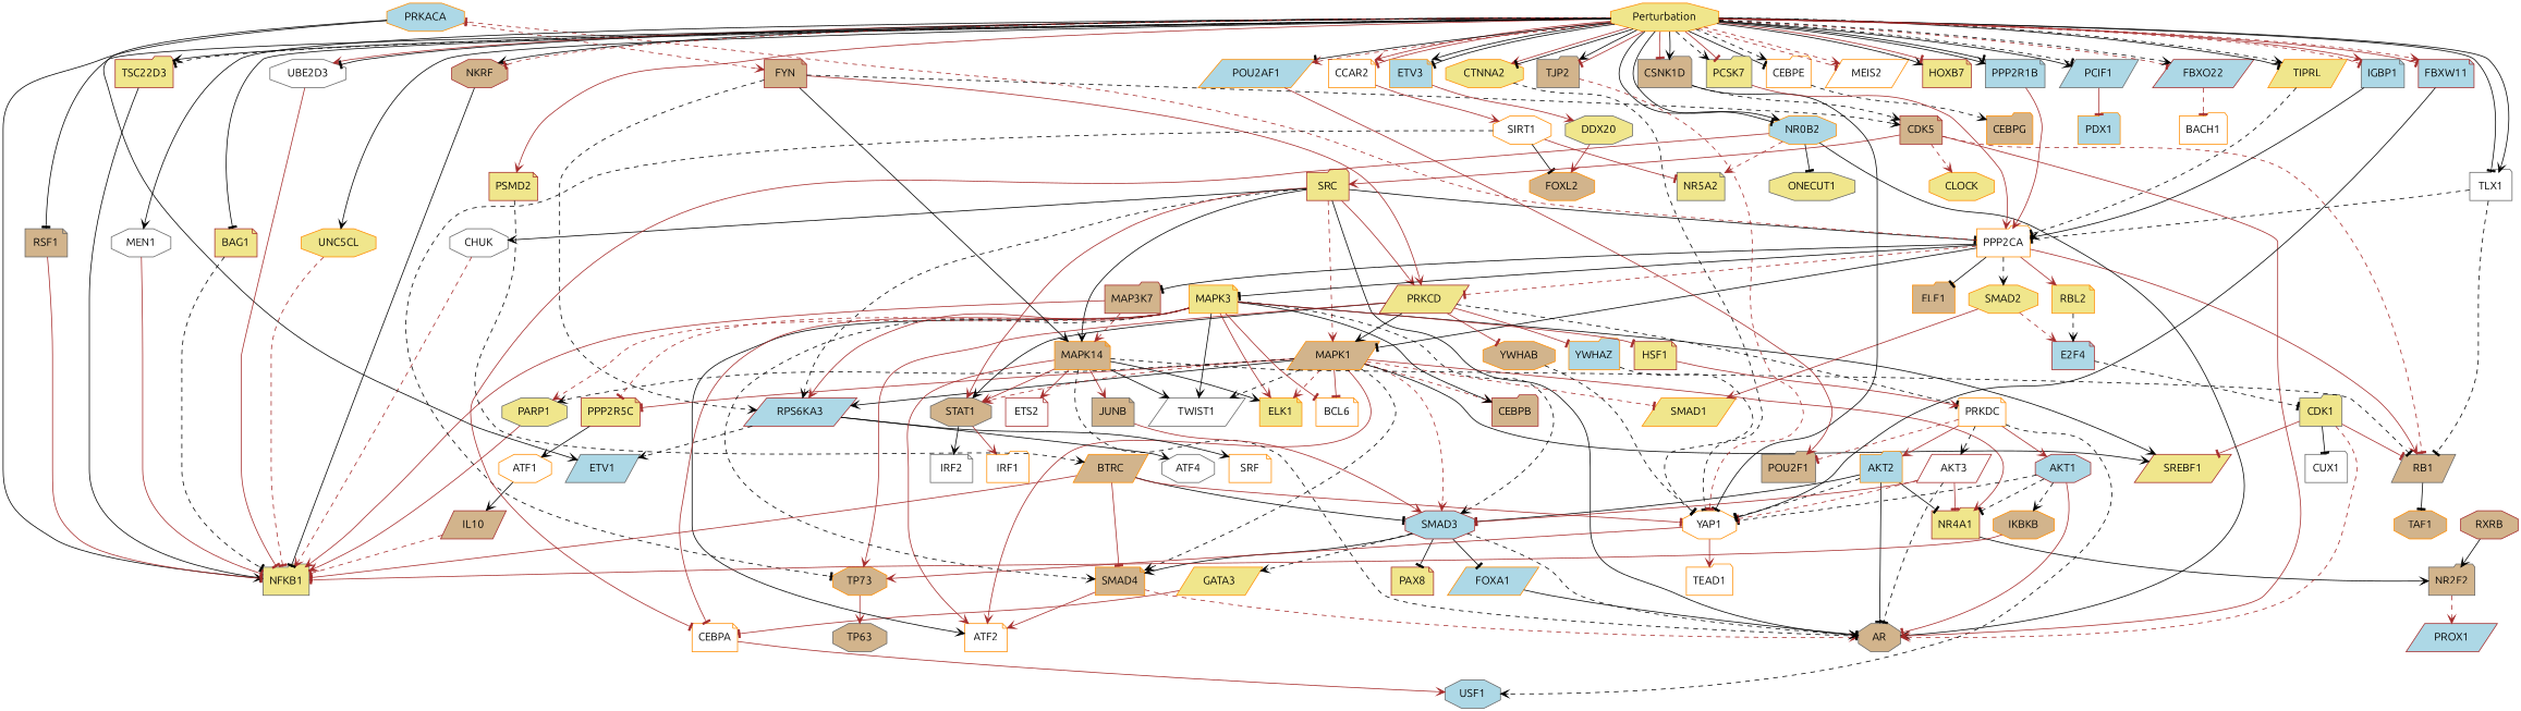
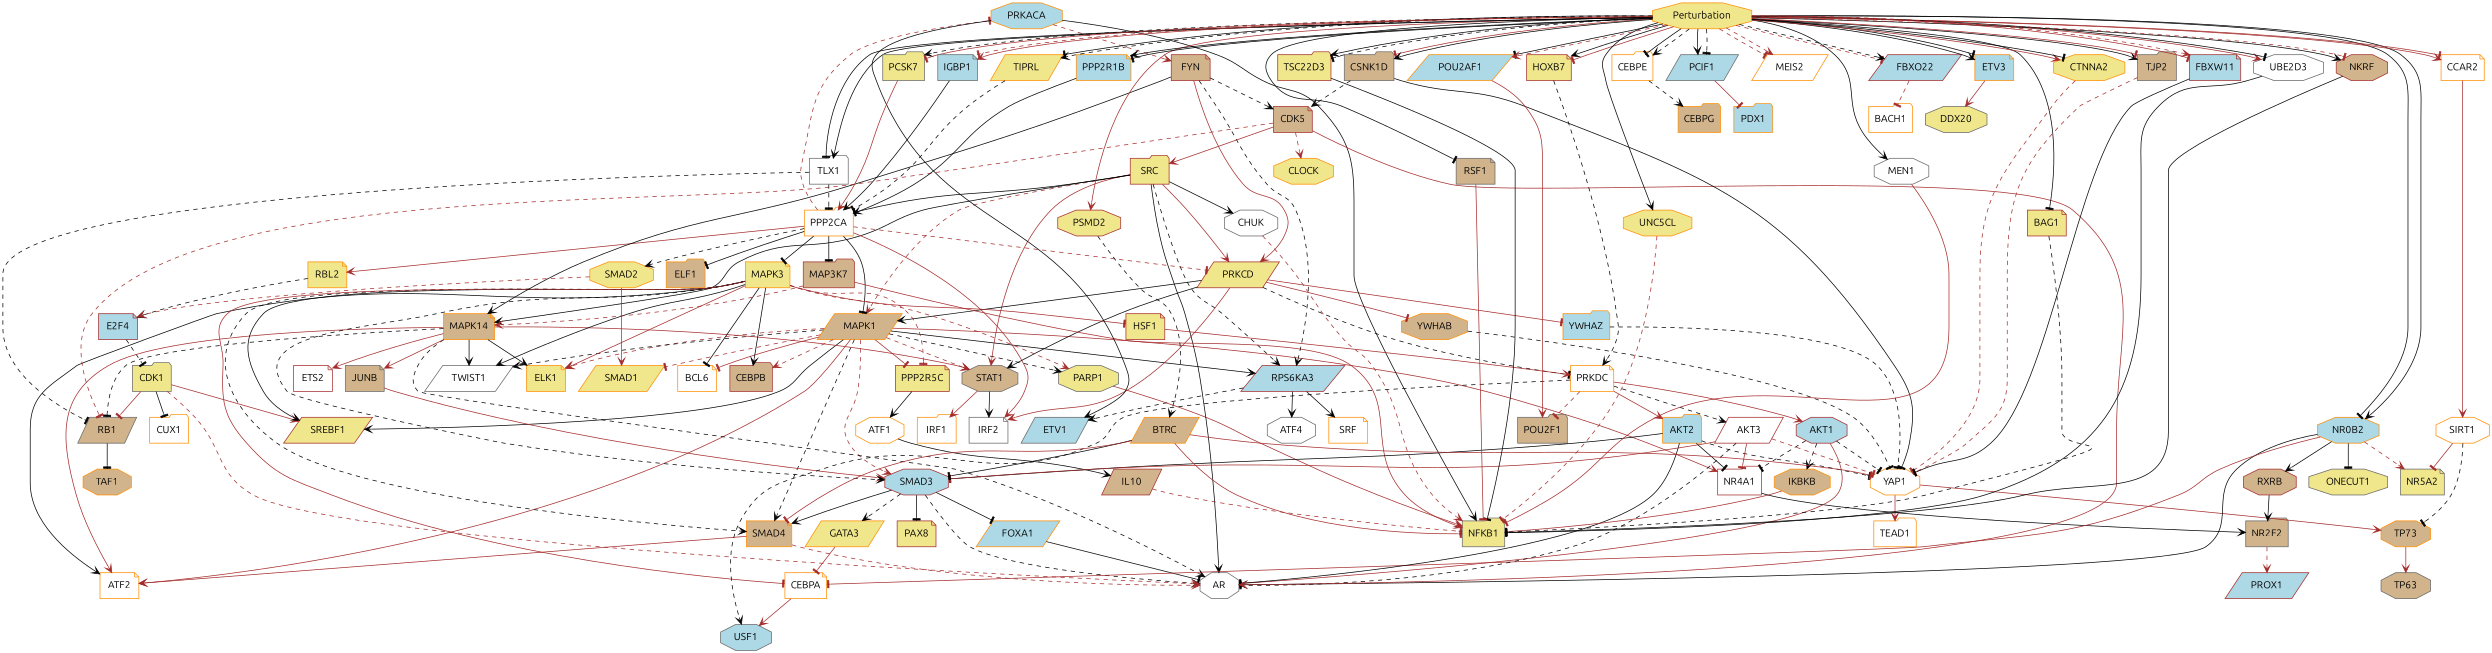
  digraph {
    fontname=Ubuntu
    node [color=darkorange fillcolor=tan fontname=Ubuntu shape=octagon style=filled]
    edge [arrowhead=vee color=black fontname=Ubuntu penwidth=1 style=dashed]
    MAPK1 [shape=parallelogram]
    RPS6KA3 [color=brown fillcolor=lightblue shape=parallelogram]
    STAT1 [color=gray40]
    CEBPB [color=brown shape=folder]
    ATF2 [fillcolor=white shape=note]
    ELK1 [fillcolor=khaki shape=note]
    SMAD3 [color=brown fillcolor=lightblue]
    SMAD4 [shape=note]
-   NR4A1 [color=brown fillcolor=khaki shape=folder]
+   NR4A1 [color=brown fillcolor=white shape=folder]
    TWIST1 [color=gray40 fillcolor=white shape=parallelogram]
    SREBF1 [color=brown fillcolor=khaki shape=parallelogram]
    PPP2R5C [color=brown fillcolor=khaki shape=note]
    SMAD1 [fillcolor=khaki shape=parallelogram]
    BCL6 [fillcolor=white shape=note]
    PARP1 [color=gray40 fillcolor=khaki]
    ATF4 [color=gray40 fillcolor=white]
    ETV1 [color=gray40 fillcolor=lightblue shape=parallelogram]
    SRF [fillcolor=white shape=note]
    IRF1 [fillcolor=white shape=folder]
    IRF2 [color=gray40 fillcolor=white shape=note]
-   AR [color=gray40]
+   AR [color=gray40 fillcolor=white]
    GATA3 [fillcolor=khaki shape=parallelogram]
    FOXA1 [fillcolor=lightblue shape=parallelogram]
    PAX8 [color=brown fillcolor=khaki shape=note]
    NR2F2 [color=gray40 shape=folder]
    ATF1 [fillcolor=white]
    NFKB1 [color=gray40 fillcolor=khaki shape=folder]
    YAP1 [fillcolor=white]
    TP73
    TEAD1 [fillcolor=white shape=folder]
    TP63 [color=gray40]
    E2F4 [color=brown fillcolor=lightblue shape=note]
    CDK1 [color=gray40 fillcolor=khaki shape=folder]
    RB1 [color=gray40 shape=parallelogram]
-   CUX1 [color=gray40 fillcolor=white shape=folder]
+   CUX1 [fillcolor=white shape=folder]
    TAF1
    SRC [color=brown fillcolor=khaki shape=folder]
    MAPK14 [shape=note]
    PPP2CA [fillcolor=white shape=folder]
    PRKCD [color=brown fillcolor=khaki shape=parallelogram]
    CHUK [color=gray40 fillcolor=white]
    JUNB [color=gray40 shape=note]
    ETS2 [color=brown fillcolor=white shape=note]
    ELF1 [shape=folder]
    RBL2 [fillcolor=khaki shape=note]
    MAPK3 [fillcolor=khaki shape=note]
    SMAD2 [fillcolor=khaki]
    MAP3K7 [color=brown shape=folder]
    PRKACA [fillcolor=lightblue]
    PRKDC [fillcolor=white shape=note]
    YWHAZ [fillcolor=lightblue shape=folder]
    YWHAB
    CEBPA [fillcolor=white shape=note]
    PROX1 [color=brown fillcolor=lightblue shape=parallelogram]
    SIRT1 [fillcolor=white]
    NR5A2 [color=gray40 fillcolor=khaki shape=note]
-   FOXL2
    USF1 [color=gray40 fillcolor=lightblue]
    NR0B2 [fillcolor=lightblue]
    ONECUT1 [color=gray40 fillcolor=khaki]
    RXRB [color=brown]
    HSF1 [color=brown fillcolor=khaki shape=note]
    FYN [color=brown shape=note]
    POU2F1 [color=gray40 shape=folder]
    AKT1 [color=brown fillcolor=lightblue]
    AKT2 [fillcolor=lightblue shape=folder]
    AKT3 [color=brown fillcolor=white shape=parallelogram]
    IKBKB
    BTRC [shape=parallelogram]
    CEBPE [fillcolor=white shape=folder]
    CEBPG [shape=folder]
    CDK5 [color=brown shape=note]
    CLOCK [fillcolor=khaki]
    CSNK1D [color=gray40 shape=folder]
    PCIF1 [color=gray40 fillcolor=lightblue shape=parallelogram]
    PDX1 [fillcolor=lightblue shape=folder]
    Perturbation [fillcolor=khaki]
    FBXO22 [color=brown fillcolor=lightblue shape=parallelogram]
    MEIS2 [fillcolor=white shape=parallelogram]
    HOXB7 [color=brown fillcolor=khaki shape=note]
    CCAR2 [fillcolor=white shape=note]
-   PSMD2 [color=brown fillcolor=khaki shape=note]
+   PSMD2 [color=brown fillcolor=khaki]
    TSC22D3 [color=brown fillcolor=khaki shape=folder]
    ETV3 [fillcolor=lightblue shape=note]
    UNC5CL [fillcolor=khaki]
    MEN1 [color=gray40 fillcolor=white]
    BAG1 [color=brown fillcolor=khaki shape=note]
    POU2AF1 [fillcolor=lightblue shape=parallelogram]
    CTNNA2 [fillcolor=khaki]
-   PPP2R1B [color=gray40 fillcolor=lightblue shape=note]
+   PPP2R1B [fillcolor=lightblue shape=note]
    UBE2D3 [color=gray40 fillcolor=white]
    TLX1 [color=gray40 fillcolor=white shape=folder]
    PCSK7 [color=gray40 fillcolor=khaki shape=folder]
    TIPRL [fillcolor=khaki shape=parallelogram]
    TJP2 [color=gray40 shape=folder]
    IGBP1 [color=gray40 fillcolor=lightblue shape=note]
    NKRF [color=brown]
    FBXW11 [color=brown fillcolor=lightblue shape=note]
    RSF1 [color=gray40 shape=note]
    BACH1 [fillcolor=white shape=folder]
    DDX20 [color=gray40 fillcolor=khaki]
    IL10 [color=brown shape=parallelogram]
    MAPK1 -> RPS6KA3 [style=bold]
    MAPK1 -> STAT1 [color=brown]
    MAPK1 -> CEBPB [color=brown]
    MAPK1 -> ATF2 [color=brown style=bold]
    MAPK1 -> ELK1 [color=brown]
    MAPK1 -> SMAD3 [color=brown]
    MAPK1 -> SMAD4
    MAPK1 -> NR4A1 [color=brown style=solid]
    MAPK1 -> TWIST1
    MAPK1 -> SREBF1 [style=solid]
    MAPK1 -> PPP2R5C [arrowhead=tee color=brown style=bold]
    MAPK1 -> SMAD1 [arrowhead=tee color=brown]
    MAPK1 -> BCL6 [arrowhead=tee color=brown style=bold]
    MAPK1 -> PARP1
    RPS6KA3 -> ATF4 [style=bold]
    RPS6KA3 -> ETV1
    RPS6KA3 -> SRF [style=solid]
    STAT1 -> IRF1 [color=brown style=solid]
    STAT1 -> IRF2 [style=solid]
    SMAD3 -> SMAD4 [style=solid]
    SMAD3 -> AR
    SMAD3 -> GATA3
    SMAD3 -> FOXA1 [arrowhead=tee style=solid]
    SMAD3 -> PAX8 [arrowhead=tee style=solid]
    SMAD4 -> ATF2 [color=brown style=solid]
    SMAD4 -> AR [color=brown]
    NR4A1 -> NR2F2 [style=solid]
    PPP2R5C -> ATF1 [style=bold]
    PARP1 -> NFKB1 [color=brown style=bold]
    GATA3 -> CEBPA [arrowhead=tee color=brown style=bold]
    FOXA1 -> AR [arrowhead=tee style=bold]
    NR2F2 -> PROX1 [color=brown]
    ATF1 -> IL10 [style=solid]
    YAP1 -> TP73 [color=brown style=solid]
    YAP1 -> TEAD1 [color=brown style=bold]
    TP73 -> TP63 [color=brown style=solid]
    E2F4 -> CDK1 [arrowhead=tee]
-   CDK1 -> SREBF1 [arrowhead=tee color=brown style=solid]
+   CDK1 -> SREBF1 [color=brown style=solid]
    CDK1 -> AR [color=brown]
    CDK1 -> RB1 [arrowhead=tee color=brown style=solid]
    CDK1 -> CUX1 [arrowhead=tee style=solid]
    RB1 -> TAF1 [arrowhead=tee style=bold]
    SRC -> MAPK1 [color=brown]
    SRC -> RPS6KA3
    SRC -> STAT1 [color=brown style=solid]
    SRC -> AR [style=solid]
    SRC -> MAPK14 [style=bold]
    SRC -> PPP2CA [arrowhead=tee style=bold]
    SRC -> PRKCD [color=brown style=solid]
    SRC -> CHUK [style=bold]
    MAPK14 -> STAT1 [color=brown style=solid]
    MAPK14 -> ATF2 [color=brown style=bold]
    MAPK14 -> ELK1 [style=solid]
    MAPK14 -> TWIST1 [style=solid]
-   MAPK14 -> AR [arrowhead=tee]
+   MAPK14 -> AR
    MAPK14 -> RB1 [arrowhead=tee]
    MAPK14 -> JUNB [color=brown style=solid]
    MAPK14 -> ETS2 [color=brown style=solid]
    PPP2CA -> MAPK1 [arrowhead=tee style=bold]
-   PPP2CA -> RB1 [color=brown style=bold]
+   PPP2CA -> IRF2 [color=brown style=bold]
    PPP2CA -> PRKCD [arrowhead=tee color=brown]
    PPP2CA -> ELF1 [arrowhead=tee style=solid]
    PPP2CA -> RBL2 [color=brown style=bold]
    PPP2CA -> MAPK3 [arrowhead=tee style=bold]
    PPP2CA -> SMAD2
    PPP2CA -> MAP3K7 [arrowhead=tee style=bold]
    PPP2CA -> PRKACA [arrowhead=tee color=brown]
    PRKCD -> MAPK1 [style=solid]
    PRKCD -> STAT1 [style=bold]
-   PRKCD -> TP73 [color=brown style=solid]
+   PRKCD -> IRF2 [color=brown style=solid]
    PRKCD -> PRKDC [arrowhead=tee]
    PRKCD -> YWHAZ [arrowhead=tee color=brown style=bold]
    PRKCD -> YWHAB [arrowhead=tee color=brown style=solid]
    CHUK -> NFKB1 [color=brown]
    JUNB -> SMAD3 [color=brown style=solid]
    RBL2 -> E2F4
-   MAPK3 -> RPS6KA3 [color=brown style=solid]
    MAPK3 -> CEBPB [style=solid]
    MAPK3 -> ATF2 [style=solid]
    MAPK3 -> ELK1 [color=brown style=bold]
    MAPK3 -> SMAD3
    MAPK3 -> SMAD4
    MAPK3 -> TWIST1 [style=solid]
    MAPK3 -> SREBF1 [style=solid]
    MAPK3 -> PPP2R5C [arrowhead=tee color=brown]
-   MAPK3 -> BCL6 [arrowhead=tee color=brown style=solid]
+   MAPK3 -> BCL6 [arrowhead=tee style=solid]
    MAPK3 -> PARP1 [color=brown]
    MAPK3 -> CEBPA [arrowhead=tee color=brown style=bold]
    MAPK3 -> HSF1 [arrowhead=tee color=brown style=bold]
    SMAD2 -> SMAD1 [color=brown style=solid]
    SMAD2 -> E2F4 [color=brown]
    MAP3K7 -> NFKB1 [color=brown style=solid]
    MAP3K7 -> MAPK14 [color=brown]
    PRKACA -> ETV1 [style=solid]
    PRKACA -> NFKB1 [style=solid]
    PRKACA -> FYN [color=brown]
    PRKDC -> USF1
    PRKDC -> POU2F1 [arrowhead=tee color=brown]
    PRKDC -> AKT1 [color=brown style=solid]
    PRKDC -> AKT2 [color=brown style=bold]
    PRKDC -> AKT3
    YWHAZ -> YAP1 [arrowhead=tee]
    YWHAB -> YAP1 [arrowhead=tee]
    CEBPA -> USF1 [color=brown style=solid]
    SIRT1 -> TP73 [arrowhead=tee]
    SIRT1 -> NR5A2 [arrowhead=tee color=brown style=bold]
-   SIRT1 -> FOXL2 [arrowhead=tee style=solid]
    NR0B2 -> AR [style=solid]
    NR0B2 -> CEBPA [arrowhead=tee color=brown style=solid]
    NR0B2 -> NR5A2 [color=brown]
    NR0B2 -> ONECUT1 [arrowhead=tee style=bold]
+   NR0B2 -> RXRB [style=bold]
    RXRB -> NR2F2 [style=solid]
    HSF1 -> PRKDC [color=brown style=bold]
    FYN -> RPS6KA3
    FYN -> MAPK14 [style=bold]
    FYN -> PRKCD [color=brown style=solid]
    FYN -> CDK5
    AKT1 -> NR4A1 [arrowhead=tee]
    AKT1 -> AR [arrowhead=tee color=brown style=solid]
    AKT1 -> YAP1 [arrowhead=tee]
    AKT1 -> IKBKB
    AKT2 -> SMAD3 [arrowhead=tee style=bold]
    AKT2 -> NR4A1 [arrowhead=tee style=solid]
    AKT2 -> AR [arrowhead=tee style=bold]
    AKT2 -> YAP1 [arrowhead=tee]
    AKT3 -> SMAD3 [arrowhead=tee color=brown style=solid]
    AKT3 -> NR4A1 [arrowhead=tee color=brown style=bold]
    AKT3 -> AR [arrowhead=tee]
    AKT3 -> YAP1 [arrowhead=tee color=brown]
    IKBKB -> NFKB1 [arrowhead=tee color=brown style=bold]
    BTRC -> SMAD3 [arrowhead=tee style=solid]
    BTRC -> SMAD4 [arrowhead=tee color=brown style=bold]
    BTRC -> NFKB1 [arrowhead=tee color=brown style=solid]
    BTRC -> YAP1 [arrowhead=tee color=brown style=solid]
    CEBPE -> CEBPG
    CDK5 -> AR [color=brown style=solid]
    CDK5 -> RB1 [arrowhead=tee color=brown]
    CDK5 -> SRC [color=brown style=bold]
    CDK5 -> CLOCK [color=brown]
    CSNK1D -> YAP1 [arrowhead=tee style=bold]
    CSNK1D -> CDK5
    PCIF1 -> PDX1 [arrowhead=tee color=brown style=solid]
    Perturbation -> NR0B2 [arrowhead=tee style=solid]
    Perturbation -> NR0B2 [style=bold]
    Perturbation -> CEBPE [arrowhead=tee style=solid]
    Perturbation -> CEBPE
    Perturbation -> CSNK1D [arrowhead=tee color=brown style=bold]
    Perturbation -> CSNK1D [style=bold]
    Perturbation -> PCIF1 [style=bold]
    Perturbation -> PCIF1 [arrowhead=tee]
    Perturbation -> FBXO22 [arrowhead=tee color=brown]
    Perturbation -> FBXO22
    Perturbation -> MEIS2 [arrowhead=tee color=brown]
    Perturbation -> MEIS2 [color=brown]
    Perturbation -> HOXB7 [style=bold]
    Perturbation -> HOXB7 [arrowhead=tee color=brown style=bold]
    Perturbation -> CCAR2 [color=brown style=bold]
    Perturbation -> CCAR2 [arrowhead=tee color=brown style=bold]
    Perturbation -> PSMD2 [color=brown style=solid]
    Perturbation -> TSC22D3 [style=solid]
    Perturbation -> TSC22D3 [arrowhead=tee]
    Perturbation -> ETV3 [style=solid]
    Perturbation -> ETV3 [arrowhead=tee style=bold]
    Perturbation -> UNC5CL [style=bold]
    Perturbation -> MEN1 [style=solid]
    Perturbation -> BAG1 [arrowhead=tee style=bold]
    Perturbation -> POU2AF1 [arrowhead=tee style=solid]
    Perturbation -> POU2AF1 [color=brown]
    Perturbation -> CTNNA2 [color=brown style=bold]
    Perturbation -> CTNNA2 [arrowhead=tee style=bold]
    Perturbation -> PPP2R1B [style=solid]
    Perturbation -> PPP2R1B [arrowhead=tee style=solid]
    Perturbation -> UBE2D3 [color=brown style=solid]
    Perturbation -> UBE2D3 [arrowhead=tee style=bold]
    Perturbation -> TLX1 [arrowhead=tee style=solid]
    Perturbation -> TLX1 [style=bold]
    Perturbation -> PCSK7
    Perturbation -> PCSK7 [arrowhead=tee color=brown style=bold]
    Perturbation -> TIPRL [arrowhead=tee style=bold]
    Perturbation -> TIPRL
    Perturbation -> TJP2 [style=bold]
    Perturbation -> TJP2 [arrowhead=tee color=brown style=solid]
    Perturbation -> IGBP1 [arrowhead=tee color=brown]
    Perturbation -> IGBP1 [color=brown style=bold]
    Perturbation -> NKRF [style=solid]
    Perturbation -> NKRF [arrowhead=tee color=brown]
    Perturbation -> FBXW11 [arrowhead=tee color=brown style=bold]
    Perturbation -> FBXW11 [color=brown]
    Perturbation -> RSF1 [arrowhead=tee style=solid]
    FBXO22 -> BACH1 [arrowhead=tee color=brown]
+   HOXB7 -> PRKDC
    CCAR2 -> SIRT1 [color=brown style=bold]
    PSMD2 -> BTRC
    TSC22D3 -> NFKB1 [arrowhead=tee style=solid]
    ETV3 -> DDX20 [color=brown style=solid]
    UNC5CL -> NFKB1 [arrowhead=tee color=brown]
    MEN1 -> NFKB1 [arrowhead=tee color=brown style=bold]
    BAG1 -> NFKB1 [arrowhead=tee]
    POU2AF1 -> POU2F1 [color=brown style=bold]
-   CTNNA2 -> YAP1 [arrowhead=tee]
-   PPP2R1B -> PPP2CA [color=brown style=bold]
-   UBE2D3 -> NFKB1 [arrowhead=tee color=brown style=bold]
+   CTNNA2 -> YAP1 [arrowhead=tee color=brown]
+   PPP2R1B -> PPP2CA [style=bold]
+   UBE2D3 -> NFKB1 [arrowhead=tee style=bold]
    TLX1 -> RB1 [arrowhead=tee]
    TLX1 -> PPP2CA [arrowhead=tee]
    PCSK7 -> PPP2CA [color=brown style=bold]
    TIPRL -> PPP2CA [arrowhead=tee]
    TJP2 -> YAP1 [arrowhead=tee color=brown]
    IGBP1 -> PPP2CA [style=bold]
    NKRF -> NFKB1 [arrowhead=tee style=bold]
    FBXW11 -> YAP1 [arrowhead=tee style=bold]
    RSF1 -> NFKB1 [arrowhead=tee color=brown style=bold]
-   DDX20 -> FOXL2 [color=brown style=bold]
    IL10 -> NFKB1 [arrowhead=tee color=brown]
  }
